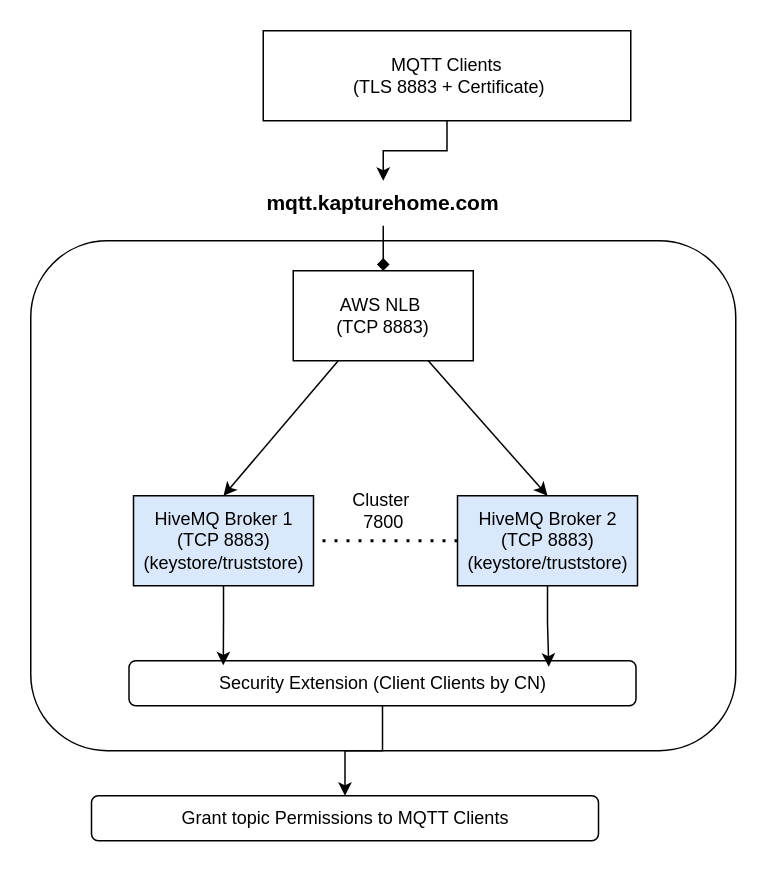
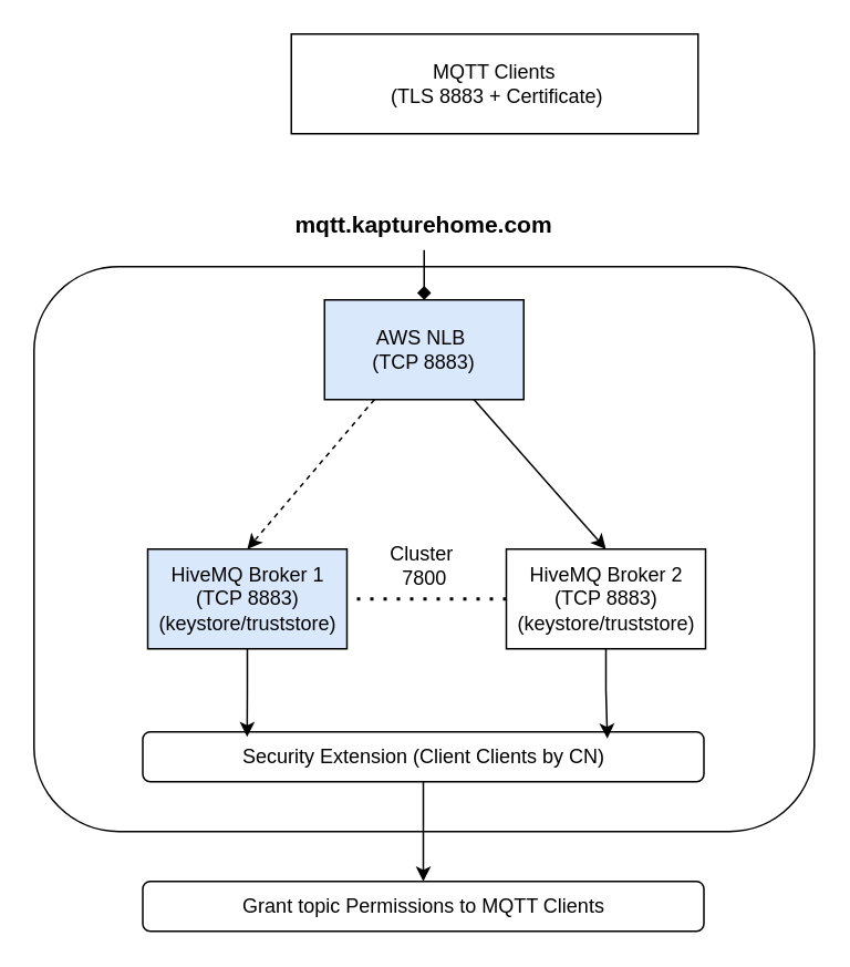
  <mxCell id="0" />
  <mxCell id="1" parent="0" />
  <mxCell id="2" value="" style="rounded=1;whiteSpace=wrap;html=1;" vertex="1" parent="1"><mxGeometry x="20" y="160" width="470" height="340" as="geometry" /></mxCell>
- <mxCell id="3" style="edgeStyle=orthogonalEdgeStyle;rounded=0;orthogonalLoop=1;jettySize=auto;html=1;exitX=0.5;exitY=1;exitDx=0;exitDy=0;" edge="1" parent="1" source="4" target="6"><mxGeometry relative="1" as="geometry" /></mxCell>
  <mxCell id="4" value="MQTT Clients&lt;div&gt;&amp;nbsp;(TLS 8883 + Certificate)&lt;/div&gt;" style="rounded=0;whiteSpace=wrap;html=1;" vertex="1" parent="1"><mxGeometry x="175" y="20" width="245" height="60" as="geometry" /></mxCell>
  <mxCell id="5" style="edgeStyle=orthogonalEdgeStyle;rounded=0;orthogonalLoop=1;jettySize=auto;html=1;exitX=0.5;exitY=1;exitDx=0;exitDy=0;entryX=0.5;entryY=0;entryDx=0;entryDy=0;endArrow=diamond;" edge="1" parent="1" source="6" target="7"><mxGeometry relative="1" as="geometry" /></mxCell>
  <mxCell id="6" value="&lt;b&gt;&lt;font style=&quot;font-size: 14px;&quot;&gt;mqtt.kapturehome.com&lt;/font&gt;&lt;/b&gt;" style="text;html=1;align=center;verticalAlign=middle;whiteSpace=wrap;rounded=0;" vertex="1" parent="1"><mxGeometry x="165" y="120" width="180" height="30" as="geometry" /></mxCell>
- <mxCell id="7" value="AWS NLB&amp;nbsp;&lt;div&gt;(TCP 8883)&lt;/div&gt;" style="rounded=0;whiteSpace=wrap;html=1;" vertex="1" parent="1"><mxGeometry x="195" y="180" width="120" height="60" as="geometry" /></mxCell>
+ <mxCell id="7" value="AWS NLB&amp;nbsp;&lt;div&gt;(TCP 8883)&lt;/div&gt;" style="rounded=0;whiteSpace=wrap;html=1;fillColor=#dae8fc;" vertex="1" parent="1"><mxGeometry x="195" y="180" width="120" height="60" as="geometry" /></mxCell>
  <mxCell id="8" value="HiveMQ Broker 1&lt;div&gt;(TCP 8883)&lt;/div&gt;&lt;div&gt;(keystore/truststore&lt;span style=&quot;background-color: transparent; color: light-dark(rgb(0, 0, 0), rgb(255, 255, 255));&quot;&gt;)&lt;/span&gt;&lt;/div&gt;" style="rounded=0;whiteSpace=wrap;html=1;fillColor=#dae8fc;" vertex="1" parent="1"><mxGeometry x="88.5" y="330" width="120" height="60" as="geometry" /></mxCell>
- <mxCell id="9" value="HiveMQ Broker 2&lt;div&gt;(TCP 8883)&lt;/div&gt;&lt;div&gt;(keystore/truststore&lt;span style=&quot;color: light-dark(rgb(0, 0, 0), rgb(255, 255, 255)); background-color: transparent;&quot;&gt;)&lt;/span&gt;&lt;/div&gt;" style="rounded=0;whiteSpace=wrap;html=1;fillColor=#dae8fc;" vertex="1" parent="1"><mxGeometry x="304.5" y="330" width="120" height="60" as="geometry" /></mxCell>
+ <mxCell id="9" value="HiveMQ Broker 2&lt;div&gt;(TCP 8883)&lt;/div&gt;&lt;div&gt;(keystore/truststore&lt;span style=&quot;color: light-dark(rgb(0, 0, 0), rgb(255, 255, 255)); background-color: transparent;&quot;&gt;)&lt;/span&gt;&lt;/div&gt;" style="rounded=0;whiteSpace=wrap;html=1;" vertex="1" parent="1"><mxGeometry x="304.5" y="330" width="120" height="60" as="geometry" /></mxCell>
  <mxCell id="10" value="" style="endArrow=none;dashed=1;html=1;dashPattern=1 3;strokeWidth=2;rounded=0;entryX=0;entryY=0.5;entryDx=0;entryDy=0;" edge="1" parent="1" target="9"><mxGeometry width="50" height="50" relative="1" as="geometry"><mxPoint x="214.5" y="360" as="sourcePoint" /><mxPoint x="264.5" y="310" as="targetPoint" /></mxGeometry></mxCell>
  <mxCell id="11" value="Cluster&amp;nbsp;&lt;div&gt;7800&lt;/div&gt;" style="text;html=1;align=center;verticalAlign=middle;resizable=0;points=[];autosize=1;strokeColor=none;fillColor=none;" vertex="1" parent="1"><mxGeometry x="224.5" y="320" width="60" height="40" as="geometry" /></mxCell>
- <mxCell id="12" value="" style="endArrow=classic;html=1;rounded=0;exitX=0.25;exitY=1;exitDx=0;exitDy=0;entryX=0.5;entryY=0;entryDx=0;entryDy=0;" edge="1" parent="1" source="7" target="8"><mxGeometry width="50" height="50" relative="1" as="geometry"><mxPoint x="115" y="320" as="sourcePoint" /><mxPoint x="165" y="270" as="targetPoint" /></mxGeometry></mxCell>
+ <mxCell id="12" value="" style="endArrow=classic;html=1;rounded=0;exitX=0.25;exitY=1;exitDx=0;exitDy=0;entryX=0.5;entryY=0;entryDx=0;entryDy=0;dashed=1;" edge="1" parent="1" source="7" target="8"><mxGeometry width="50" height="50" relative="1" as="geometry"><mxPoint x="115" y="320" as="sourcePoint" /><mxPoint x="165" y="270" as="targetPoint" /></mxGeometry></mxCell>
  <mxCell id="13" value="" style="endArrow=classic;html=1;rounded=0;exitX=0.75;exitY=1;exitDx=0;exitDy=0;entryX=0.5;entryY=0;entryDx=0;entryDy=0;" edge="1" parent="1" source="7" target="9"><mxGeometry width="50" height="50" relative="1" as="geometry"><mxPoint x="283" y="300" as="sourcePoint" /><mxPoint x="205" y="380" as="targetPoint" /></mxGeometry></mxCell>
  <mxCell id="14" style="edgeStyle=orthogonalEdgeStyle;rounded=0;orthogonalLoop=1;jettySize=auto;html=1;exitX=0.5;exitY=1;exitDx=0;exitDy=0;entryX=0.5;entryY=0;entryDx=0;entryDy=0;" edge="1" parent="1" source="15" target="16"><mxGeometry relative="1" as="geometry" /></mxCell>
  <mxCell id="15" value="Security Extension&amp;nbsp;(Client Clients by CN)" style="rounded=1;whiteSpace=wrap;html=1;" vertex="1" parent="1"><mxGeometry x="85.5" y="440" width="338" height="30" as="geometry" /></mxCell>
- <mxCell id="16" value="Grant topic Permissions to MQTT Clients" style="rounded=1;whiteSpace=wrap;html=1;" vertex="1" parent="1"><mxGeometry x="60.5" y="530" width="338" height="30" as="geometry" /></mxCell>
+ <mxCell id="16" value="Grant topic Permissions to MQTT Clients" style="rounded=1;whiteSpace=wrap;html=1;" vertex="1" parent="1"><mxGeometry x="85.5" y="530" width="338" height="30" as="geometry" /></mxCell>
  <mxCell id="17" style="edgeStyle=orthogonalEdgeStyle;rounded=0;orthogonalLoop=1;jettySize=auto;html=1;exitX=0.5;exitY=1;exitDx=0;exitDy=0;entryX=0.186;entryY=0.1;entryDx=0;entryDy=0;entryPerimeter=0;" edge="1" parent="1" source="8" target="15"><mxGeometry relative="1" as="geometry" /></mxCell>
  <mxCell id="18" style="edgeStyle=orthogonalEdgeStyle;rounded=0;orthogonalLoop=1;jettySize=auto;html=1;exitX=0.5;exitY=1;exitDx=0;exitDy=0;entryX=0.828;entryY=0.133;entryDx=0;entryDy=0;entryPerimeter=0;" edge="1" parent="1" source="9" target="15"><mxGeometry relative="1" as="geometry" /></mxCell>
